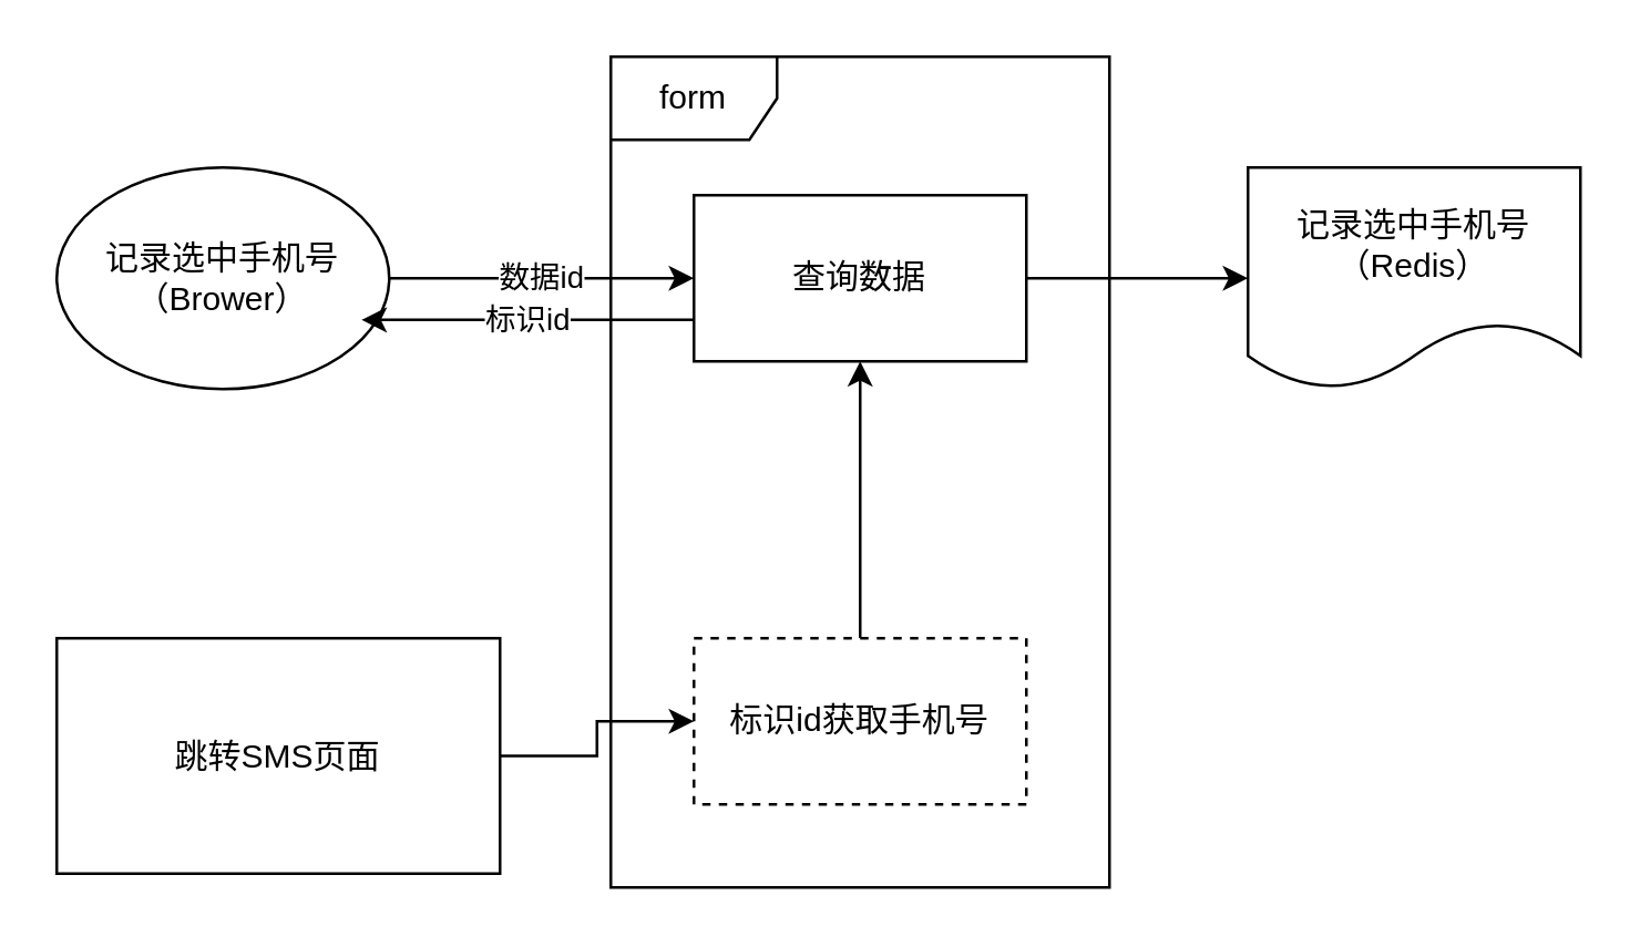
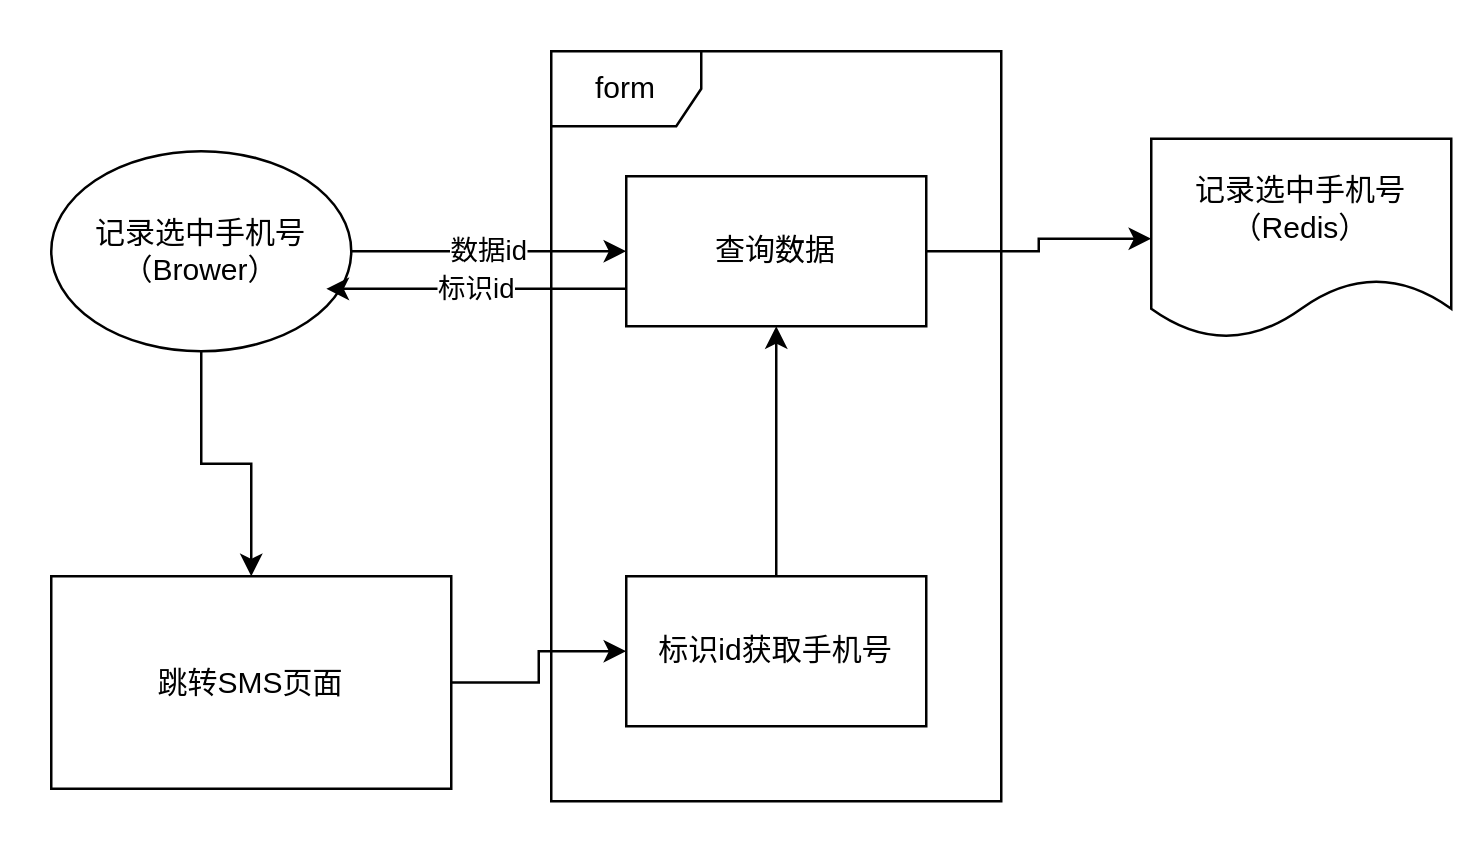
  <mxCell id="0" />
  <mxCell id="1" parent="0" />
  <mxCell id="2" value="数据id" style="edgeStyle=orthogonalEdgeStyle;rounded=0;orthogonalLoop=1;jettySize=auto;html=1;exitX=1;exitY=0.5;exitDx=0;exitDy=0;" edge="1" parent="1" source="4" target="8"><mxGeometry relative="1" as="geometry" /></mxCell>
+ <mxCell id="3" style="edgeStyle=orthogonalEdgeStyle;rounded=0;orthogonalLoop=1;jettySize=auto;html=1;exitX=0.5;exitY=1;exitDx=0;exitDy=0;entryX=0.5;entryY=0;entryDx=0;entryDy=0;" edge="1" parent="1" source="4" target="11"><mxGeometry relative="1" as="geometry"><mxPoint x="80" y="200" as="targetPoint" /></mxGeometry></mxCell>
  <mxCell id="4" value="记录选中手机号&lt;br&gt;（Brower）" style="ellipse;whiteSpace=wrap;html=1;" vertex="1" parent="1"><mxGeometry x="20" y="60" width="120" height="80" as="geometry" /></mxCell>
  <mxCell id="5" value="form" style="shape=umlFrame;whiteSpace=wrap;html=1;" vertex="1" parent="1"><mxGeometry x="220" y="20" width="180" height="300" as="geometry" /></mxCell>
  <mxCell id="6" style="edgeStyle=orthogonalEdgeStyle;rounded=0;orthogonalLoop=1;jettySize=auto;html=1;entryX=0;entryY=0.5;entryDx=0;entryDy=0;" edge="1" parent="1" source="8" target="9"><mxGeometry relative="1" as="geometry" /></mxCell>
  <mxCell id="7" value="标识id" style="edgeStyle=orthogonalEdgeStyle;rounded=0;orthogonalLoop=1;jettySize=auto;html=1;exitX=0;exitY=0.75;exitDx=0;exitDy=0;entryX=0.917;entryY=0.688;entryDx=0;entryDy=0;entryPerimeter=0;" edge="1" parent="1" source="8" target="4"><mxGeometry relative="1" as="geometry" /></mxCell>
  <mxCell id="8" value="查询数据" style="rounded=0;whiteSpace=wrap;html=1;" vertex="1" parent="1"><mxGeometry x="250" y="70" width="120" height="60" as="geometry" /></mxCell>
- <mxCell id="9" value="记录选中手机号&lt;br&gt;（Redis）" style="shape=document;whiteSpace=wrap;html=1;boundedLbl=1;" vertex="1" parent="1"><mxGeometry x="450" y="60" width="120" height="80" as="geometry" /></mxCell>
+ <mxCell id="9" value="记录选中手机号&lt;br&gt;（Redis）" style="shape=document;whiteSpace=wrap;html=1;boundedLbl=1;" vertex="1" parent="1"><mxGeometry x="460" y="55" width="120" height="80" as="geometry" /></mxCell>
  <mxCell id="10" value="" style="edgeStyle=orthogonalEdgeStyle;rounded=0;orthogonalLoop=1;jettySize=auto;html=1;entryX=0;entryY=0.5;entryDx=0;entryDy=0;" edge="1" parent="1" source="11" target="13"><mxGeometry relative="1" as="geometry" /></mxCell>
  <mxCell id="11" value="跳转SMS页面" style="rounded=0;whiteSpace=wrap;html=1;" vertex="1" parent="1"><mxGeometry x="20" y="230" width="160" height="85" as="geometry" /></mxCell>
  <mxCell id="12" style="edgeStyle=orthogonalEdgeStyle;rounded=0;orthogonalLoop=1;jettySize=auto;html=1;" edge="1" parent="1" source="13" target="8"><mxGeometry relative="1" as="geometry"><mxPoint x="510" y="150" as="targetPoint" /></mxGeometry></mxCell>
- <mxCell id="13" value="标识id获取手机号" style="rounded=0;whiteSpace=wrap;html=1;dashed=1;" vertex="1" parent="1"><mxGeometry x="250" y="230" width="120" height="60" as="geometry" /></mxCell>
+ <mxCell id="13" value="标识id获取手机号" style="rounded=0;whiteSpace=wrap;html=1;" vertex="1" parent="1"><mxGeometry x="250" y="230" width="120" height="60" as="geometry" /></mxCell>
